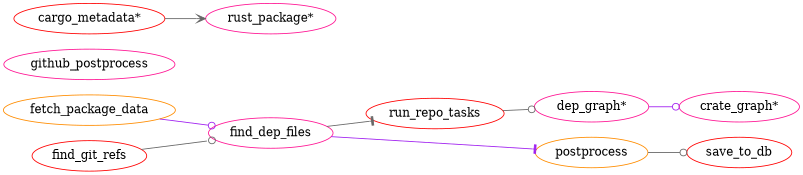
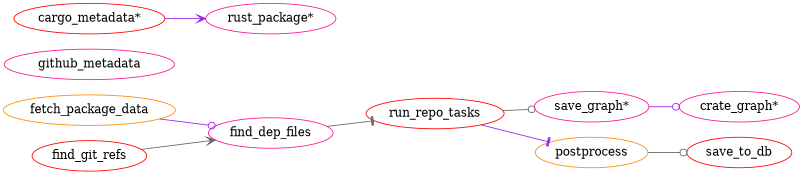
  strict digraph {
    rankdir=LR
    node [color=deeppink]
    edge [arrowhead=odot color=purple]
-   "dep_graph*"
+   "dep_graph*" [label="save_graph*"]
    "crate_graph*"
    fetch_package_data [color=darkorange]
    find_dep_files
    run_repo_tasks [color=red]
    postprocess [color=darkorange]
    find_git_refs [color=red]
-   github_metadata [label=github_postprocess]
+   github_metadata
    save_to_db [color=red]
    "cargo_metadata*" [color=red]
    n11 [label="rust_package*"]
    "dep_graph*" -> "crate_graph*" [tailport="cargo_metadata*"]
    fetch_package_data -> find_dep_files
    find_dep_files -> run_repo_tasks [arrowhead=tee color=gray40]
    run_repo_tasks -> "dep_graph*" [color=gray40 headport="cargo_metadata*"]
-   find_dep_files -> postprocess [arrowhead=tee]
+   run_repo_tasks -> postprocess [arrowhead=tee]
    postprocess -> save_to_db [color=gray40]
-   find_git_refs -> find_dep_files [color=gray40]
-   "cargo_metadata*" -> n11 [arrowhead=vee color=gray40]
+   find_git_refs -> find_dep_files [arrowhead=vee color=gray40]
+   "cargo_metadata*" -> n11 [arrowhead=vee]
  }
